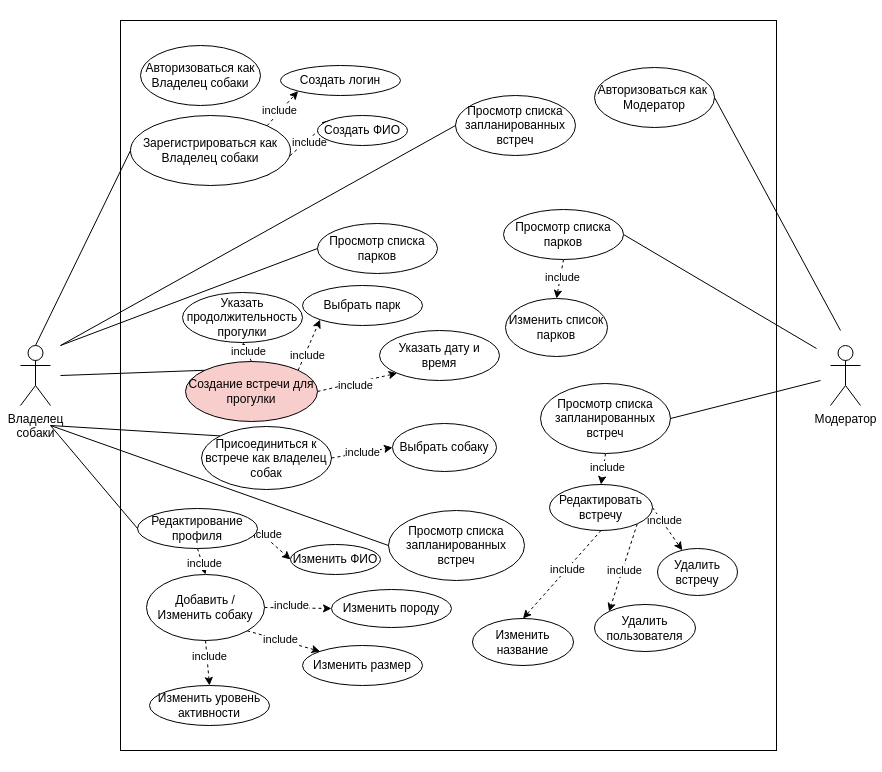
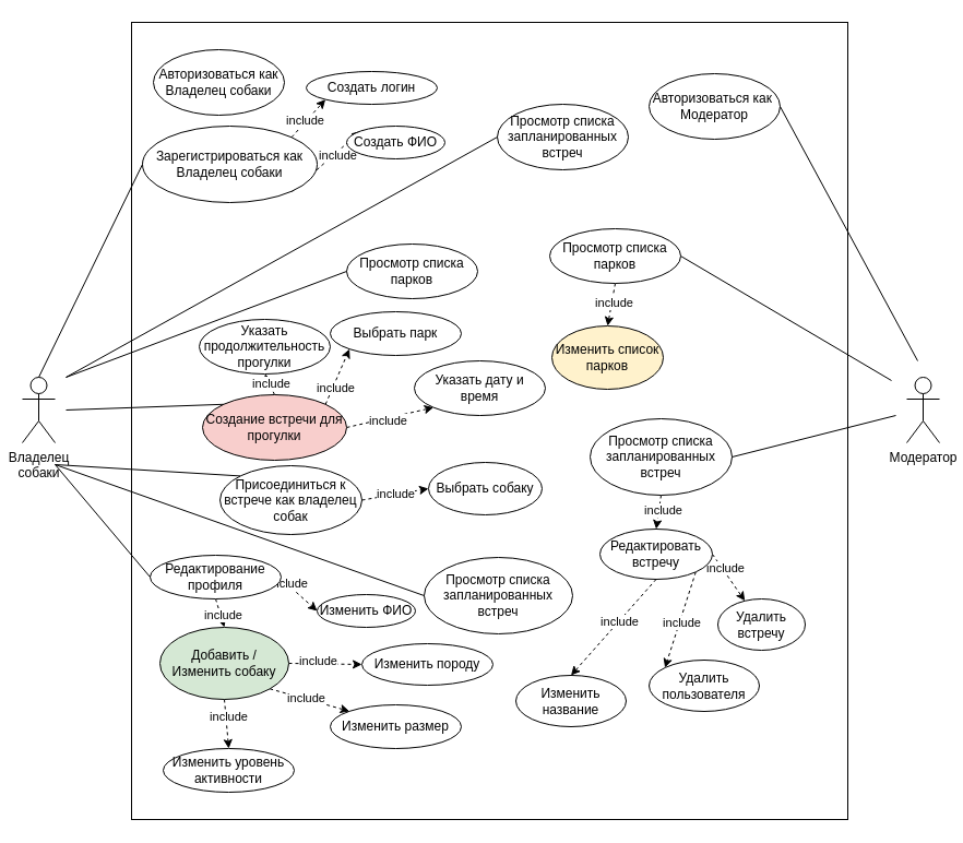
  <mxCell id="0" />
  <mxCell id="1" parent="0" />
  <mxCell id="2" value="" style="rounded=0;whiteSpace=wrap;html=1;" parent="1" vertex="1"><mxGeometry x="120" y="20" width="656" height="730" as="geometry" /></mxCell>
  <mxCell id="3" value="Владелец&lt;br&gt;собаки" style="shape=umlActor;verticalLabelPosition=bottom;verticalAlign=top;html=1;outlineConnect=0;" parent="1" vertex="1"><mxGeometry x="20" y="345" width="30" height="60" as="geometry" /></mxCell>
  <mxCell id="4" value="Авторизоваться как Владелец собаки" style="ellipse;whiteSpace=wrap;html=1;" parent="1" vertex="1"><mxGeometry x="140" y="45" width="120" height="60" as="geometry" /></mxCell>
  <mxCell id="5" style="rounded=0;orthogonalLoop=1;jettySize=auto;html=1;exitX=1;exitY=0;exitDx=0;exitDy=0;entryX=0;entryY=1;entryDx=0;entryDy=0;dashed=1;" parent="1" source="9" target="10" edge="1"><mxGeometry relative="1" as="geometry" /></mxCell>
  <mxCell id="6" value="include" style="edgeLabel;html=1;align=center;verticalAlign=middle;resizable=0;points=[];" parent="5" vertex="1" connectable="0"><mxGeometry x="-0.12" y="2" relative="1" as="geometry"><mxPoint as="offset" /></mxGeometry></mxCell>
  <mxCell id="7" style="rounded=0;orthogonalLoop=1;jettySize=auto;html=1;entryX=0;entryY=0;entryDx=0;entryDy=0;dashed=1;" parent="1" target="39" edge="1"><mxGeometry relative="1" as="geometry"><mxPoint x="267" y="175" as="sourcePoint" /></mxGeometry></mxCell>
  <mxCell id="8" value="include" style="edgeLabel;html=1;align=center;verticalAlign=middle;resizable=0;points=[];" vertex="1" connectable="0" parent="7"><mxGeometry x="0.279" y="-1" relative="1" as="geometry"><mxPoint y="1" as="offset" /></mxGeometry></mxCell>
  <mxCell id="9" value="Зарегистрироваться как Владелец собаки" style="ellipse;whiteSpace=wrap;html=1;" parent="1" vertex="1"><mxGeometry x="130" y="115" width="160" height="70" as="geometry" /></mxCell>
  <mxCell id="10" value="Создать логин" style="ellipse;whiteSpace=wrap;html=1;" parent="1" vertex="1"><mxGeometry x="280" y="65" width="120" height="30" as="geometry" /></mxCell>
  <mxCell id="11" style="rounded=0;orthogonalLoop=1;jettySize=auto;html=1;exitX=0.5;exitY=0;exitDx=0;exitDy=0;entryX=0.5;entryY=1;entryDx=0;entryDy=0;dashed=1;" parent="1" source="17" target="20" edge="1"><mxGeometry relative="1" as="geometry" /></mxCell>
  <mxCell id="12" value="include" style="edgeLabel;html=1;align=center;verticalAlign=middle;resizable=0;points=[];" parent="11" vertex="1" connectable="0"><mxGeometry x="0.017" y="-1" relative="1" as="geometry"><mxPoint as="offset" /></mxGeometry></mxCell>
  <mxCell id="13" style="rounded=0;orthogonalLoop=1;jettySize=auto;html=1;exitX=1;exitY=0.5;exitDx=0;exitDy=0;entryX=0;entryY=1;entryDx=0;entryDy=0;dashed=1;" parent="1" source="17" target="22" edge="1"><mxGeometry relative="1" as="geometry" /></mxCell>
  <mxCell id="14" value="include" style="edgeLabel;html=1;align=center;verticalAlign=middle;resizable=0;points=[];" parent="13" vertex="1" connectable="0"><mxGeometry x="-0.061" y="-2" relative="1" as="geometry"><mxPoint as="offset" /></mxGeometry></mxCell>
  <mxCell id="15" style="rounded=0;orthogonalLoop=1;jettySize=auto;html=1;exitX=1;exitY=0;exitDx=0;exitDy=0;entryX=0;entryY=1;entryDx=0;entryDy=0;dashed=1;" parent="1" source="17" target="21" edge="1"><mxGeometry relative="1" as="geometry" /></mxCell>
  <mxCell id="16" value="include" style="edgeLabel;html=1;align=center;verticalAlign=middle;resizable=0;points=[];" parent="15" vertex="1" connectable="0"><mxGeometry x="-0.369" y="-2" relative="1" as="geometry"><mxPoint as="offset" /></mxGeometry></mxCell>
  <mxCell id="17" value="Создание встречи для прогулки" style="ellipse;whiteSpace=wrap;html=1;fillColor=#f8cecc;" parent="1" vertex="1"><mxGeometry x="185" y="361" width="132" height="60" as="geometry" /></mxCell>
  <mxCell id="18" value="Просмотр списка запланированных встреч" style="ellipse;whiteSpace=wrap;html=1;" parent="1" vertex="1"><mxGeometry x="455" y="95" width="120" height="60" as="geometry" /></mxCell>
  <mxCell id="19" value="Просмотр списка парков" style="ellipse;whiteSpace=wrap;html=1;" parent="1" vertex="1"><mxGeometry x="317" y="223" width="120" height="50" as="geometry" /></mxCell>
  <mxCell id="20" value="Указать продолжительность прогулки" style="ellipse;whiteSpace=wrap;html=1;" parent="1" vertex="1"><mxGeometry x="182" y="292" width="120" height="50" as="geometry" /></mxCell>
  <mxCell id="21" value="Выбрать парк" style="ellipse;whiteSpace=wrap;html=1;" parent="1" vertex="1"><mxGeometry x="302" y="285" width="120" height="40" as="geometry" /></mxCell>
  <mxCell id="22" value="Указать дату и время" style="ellipse;whiteSpace=wrap;html=1;" parent="1" vertex="1"><mxGeometry x="379" y="330" width="120" height="50" as="geometry" /></mxCell>
  <mxCell id="23" value="Просмотр списка запланированных встреч" style="ellipse;whiteSpace=wrap;html=1;" parent="1" vertex="1"><mxGeometry x="388" y="510" width="136" height="70" as="geometry" /></mxCell>
  <mxCell id="24" style="rounded=0;orthogonalLoop=1;jettySize=auto;html=1;exitX=1;exitY=0.5;exitDx=0;exitDy=0;entryX=0;entryY=0.5;entryDx=0;entryDy=0;dashed=1;" edge="1" parent="1" source="26" target="52"><mxGeometry relative="1" as="geometry" /></mxCell>
  <mxCell id="25" value="include" style="edgeLabel;html=1;align=center;verticalAlign=middle;resizable=0;points=[];" vertex="1" connectable="0" parent="24"><mxGeometry x="0.011" y="1" relative="1" as="geometry"><mxPoint as="offset" /></mxGeometry></mxCell>
  <mxCell id="26" value="Присоединиться к встрече как владелец собак" style="ellipse;whiteSpace=wrap;html=1;" parent="1" vertex="1"><mxGeometry x="201" y="426" width="130" height="63" as="geometry" /></mxCell>
  <mxCell id="27" style="rounded=0;orthogonalLoop=1;jettySize=auto;html=1;exitX=1;exitY=0;exitDx=0;exitDy=0;entryX=0;entryY=0.5;entryDx=0;entryDy=0;dashed=1;" parent="1" source="31" target="50" edge="1"><mxGeometry relative="1" as="geometry" /></mxCell>
  <mxCell id="28" value="include" style="edgeLabel;html=1;align=center;verticalAlign=middle;resizable=0;points=[];" parent="27" vertex="1" connectable="0"><mxGeometry x="-0.082" y="1" relative="1" as="geometry"><mxPoint as="offset" /></mxGeometry></mxCell>
  <mxCell id="29" style="rounded=0;orthogonalLoop=1;jettySize=auto;html=1;exitX=0.5;exitY=1;exitDx=0;exitDy=0;entryX=0.5;entryY=0;entryDx=0;entryDy=0;dashed=1;" edge="1" parent="1" source="31" target="59"><mxGeometry relative="1" as="geometry" /></mxCell>
  <mxCell id="30" value="include" style="edgeLabel;html=1;align=center;verticalAlign=middle;resizable=0;points=[];" vertex="1" connectable="0" parent="29"><mxGeometry x="0.136" y="1" relative="1" as="geometry"><mxPoint x="1" as="offset" /></mxGeometry></mxCell>
  <mxCell id="31" value="Редактирование профиля" style="ellipse;whiteSpace=wrap;html=1;" parent="1" vertex="1"><mxGeometry x="137" y="508" width="120" height="40" as="geometry" /></mxCell>
  <mxCell id="32" value="" style="endArrow=none;html=1;rounded=0;exitX=0.5;exitY=0;exitDx=0;exitDy=0;exitPerimeter=0;entryX=0;entryY=0.5;entryDx=0;entryDy=0;" parent="1" source="3" target="9" edge="1"><mxGeometry width="50" height="50" relative="1" as="geometry"><mxPoint x="45" y="335" as="sourcePoint" /><mxPoint x="150" y="85" as="targetPoint" /></mxGeometry></mxCell>
  <mxCell id="33" value="" style="endArrow=none;html=1;rounded=0;entryX=0;entryY=0.5;entryDx=0;entryDy=0;" parent="1" target="18" edge="1"><mxGeometry width="50" height="50" relative="1" as="geometry"><mxPoint x="60" y="345" as="sourcePoint" /><mxPoint x="170" y="105" as="targetPoint" /></mxGeometry></mxCell>
  <mxCell id="34" value="" style="endArrow=none;html=1;rounded=0;entryX=0;entryY=0.5;entryDx=0;entryDy=0;" parent="1" target="19" edge="1"><mxGeometry width="50" height="50" relative="1" as="geometry"><mxPoint x="60" y="345" as="sourcePoint" /><mxPoint x="180" y="115" as="targetPoint" /></mxGeometry></mxCell>
  <mxCell id="35" value="" style="endArrow=none;html=1;rounded=0;entryX=0;entryY=0.5;entryDx=0;entryDy=0;" parent="1" target="23" edge="1"><mxGeometry width="50" height="50" relative="1" as="geometry"><mxPoint y="425" as="sourcePoint" x="50" /><mxPoint x="190" y="125" as="targetPoint" /></mxGeometry></mxCell>
  <mxCell id="36" value="" style="endArrow=none;html=1;rounded=0;entryX=0;entryY=0.5;entryDx=0;entryDy=0;" parent="1" target="31" edge="1"><mxGeometry width="50" height="50" relative="1" as="geometry"><mxPoint y="425" as="sourcePoint" x="50" /><mxPoint x="200" y="135" as="targetPoint" /></mxGeometry></mxCell>
  <mxCell id="37" value="" style="endArrow=none;html=1;rounded=0;entryX=0;entryY=0;entryDx=0;entryDy=0;" parent="1" target="17" edge="1"><mxGeometry width="50" height="50" relative="1" as="geometry"><mxPoint x="60" y="375" as="sourcePoint" /><mxPoint x="210" y="145" as="targetPoint" /></mxGeometry></mxCell>
  <mxCell id="38" value="" style="endArrow=none;html=1;rounded=0;entryX=0;entryY=0;entryDx=0;entryDy=0;" parent="1" target="26" edge="1"><mxGeometry width="50" height="50" relative="1" as="geometry"><mxPoint y="425" as="sourcePoint" x="50" /><mxPoint x="220" y="155" as="targetPoint" /></mxGeometry></mxCell>
  <mxCell id="39" value="Создать ФИО" style="ellipse;whiteSpace=wrap;html=1;" parent="1" vertex="1"><mxGeometry x="317" y="115" width="90" height="30" as="geometry" /></mxCell>
  <mxCell id="40" value="Изменить породу" style="ellipse;whiteSpace=wrap;html=1;" parent="1" vertex="1"><mxGeometry x="331" y="589" width="120" height="38" as="geometry" /></mxCell>
  <mxCell id="41" value="Изменить размер" style="ellipse;whiteSpace=wrap;html=1;" parent="1" vertex="1"><mxGeometry x="302" y="645" width="120" height="40" as="geometry" /></mxCell>
  <mxCell id="42" value="Изменить уровень активности" style="ellipse;whiteSpace=wrap;html=1;" parent="1" vertex="1"><mxGeometry x="149" y="685" width="120" height="40" as="geometry" /></mxCell>
  <mxCell id="43" value="Модератор" style="shape=umlActor;verticalLabelPosition=bottom;verticalAlign=top;html=1;outlineConnect=0;" parent="1" vertex="1"><mxGeometry x="830" y="345" width="30" height="60" as="geometry" /></mxCell>
  <mxCell id="44" value="Авторизоваться как&amp;nbsp;&lt;br&gt;Модератор" style="ellipse;whiteSpace=wrap;html=1;" parent="1" vertex="1"><mxGeometry x="594" y="67" width="120" height="60" as="geometry" /></mxCell>
  <mxCell id="45" value="" style="endArrow=none;html=1;rounded=0;exitX=1;exitY=0.5;exitDx=0;exitDy=0;" parent="1" source="44" edge="1"><mxGeometry width="50" height="50" relative="1" as="geometry"><mxPoint x="730" y="440" as="sourcePoint" /><mxPoint x="840" y="330" as="targetPoint" /></mxGeometry></mxCell>
  <mxCell id="46" value="" style="endArrow=none;html=1;rounded=0;exitX=1;exitY=0.5;exitDx=0;exitDy=0;" parent="1" source="62" edge="1"><mxGeometry width="50" height="50" relative="1" as="geometry"><mxPoint x="496" y="254" as="sourcePoint" /><mxPoint x="816" y="348" as="targetPoint" /></mxGeometry></mxCell>
  <mxCell id="47" style="rounded=0;orthogonalLoop=1;jettySize=auto;html=1;exitX=0.5;exitY=1;exitDx=0;exitDy=0;entryX=0.5;entryY=0;entryDx=0;entryDy=0;dashed=1;" edge="1" parent="1" source="49" target="70"><mxGeometry relative="1" as="geometry" /></mxCell>
  <mxCell id="48" value="include" style="edgeLabel;html=1;align=center;verticalAlign=middle;resizable=0;points=[];" vertex="1" connectable="0" parent="47"><mxGeometry x="-0.188" y="3" relative="1" as="geometry"><mxPoint as="offset" /></mxGeometry></mxCell>
  <mxCell id="49" value="Просмотр списка запланированных встреч" style="ellipse;whiteSpace=wrap;html=1;" parent="1" vertex="1"><mxGeometry x="540" y="383" width="130" height="70" as="geometry" /></mxCell>
  <mxCell id="50" value="Изменить ФИО" style="ellipse;whiteSpace=wrap;html=1;" parent="1" vertex="1"><mxGeometry x="290" y="544" width="90" height="30" as="geometry" /></mxCell>
  <mxCell id="51" value="" style="endArrow=none;html=1;rounded=0;exitX=1;exitY=0.5;exitDx=0;exitDy=0;" parent="1" source="49" edge="1"><mxGeometry width="50" height="50" relative="1" as="geometry"><mxPoint x="558" y="315" as="sourcePoint" /><mxPoint x="820" y="380" as="targetPoint" /></mxGeometry></mxCell>
  <mxCell id="52" value="Выбрать собаку" style="ellipse;whiteSpace=wrap;html=1;" vertex="1" parent="1"><mxGeometry x="392" y="423" width="104" height="48" as="geometry" /></mxCell>
  <mxCell id="53" style="rounded=0;orthogonalLoop=1;jettySize=auto;html=1;exitX=1;exitY=0.5;exitDx=0;exitDy=0;entryX=0;entryY=0.5;entryDx=0;entryDy=0;dashed=1;" edge="1" parent="1" source="59" target="40"><mxGeometry relative="1" as="geometry" /></mxCell>
  <mxCell id="54" value="include" style="edgeLabel;html=1;align=center;verticalAlign=middle;resizable=0;points=[];" vertex="1" connectable="0" parent="53"><mxGeometry x="-0.236" y="3" relative="1" as="geometry"><mxPoint as="offset" /></mxGeometry></mxCell>
  <mxCell id="55" style="rounded=0;orthogonalLoop=1;jettySize=auto;html=1;exitX=1;exitY=1;exitDx=0;exitDy=0;entryX=0;entryY=0;entryDx=0;entryDy=0;dashed=1;" edge="1" parent="1" source="59" target="41"><mxGeometry relative="1" as="geometry" /></mxCell>
  <mxCell id="56" value="include" style="edgeLabel;html=1;align=center;verticalAlign=middle;resizable=0;points=[];" vertex="1" connectable="0" parent="55"><mxGeometry x="-0.103" y="1" relative="1" as="geometry"><mxPoint as="offset" /></mxGeometry></mxCell>
  <mxCell id="57" style="rounded=0;orthogonalLoop=1;jettySize=auto;html=1;exitX=0.5;exitY=1;exitDx=0;exitDy=0;entryX=0.5;entryY=0;entryDx=0;entryDy=0;dashed=1;" edge="1" parent="1" source="59" target="42"><mxGeometry relative="1" as="geometry" /></mxCell>
  <mxCell id="58" value="include" style="edgeLabel;html=1;align=center;verticalAlign=middle;resizable=0;points=[];" vertex="1" connectable="0" parent="57"><mxGeometry x="-0.296" y="2" relative="1" as="geometry"><mxPoint as="offset" /></mxGeometry></mxCell>
- <mxCell id="59" value="Добавить /&lt;br&gt;Изменить собаку" style="ellipse;whiteSpace=wrap;html=1;" vertex="1" parent="1"><mxGeometry x="146" y="574" width="118" height="66" as="geometry" /></mxCell>
+ <mxCell id="59" value="Добавить /&lt;br&gt;Изменить собаку" style="ellipse;whiteSpace=wrap;html=1;fillColor=#d5e8d4;" vertex="1" parent="1"><mxGeometry x="146" y="574" width="118" height="66" as="geometry" /></mxCell>
  <mxCell id="60" style="rounded=0;orthogonalLoop=1;jettySize=auto;html=1;exitX=0.5;exitY=1;exitDx=0;exitDy=0;entryX=0.5;entryY=0;entryDx=0;entryDy=0;dashed=1;" edge="1" parent="1" source="62" target="63"><mxGeometry relative="1" as="geometry" /></mxCell>
  <mxCell id="61" value="include" style="edgeLabel;html=1;align=center;verticalAlign=middle;resizable=0;points=[];" vertex="1" connectable="0" parent="60"><mxGeometry x="-0.149" y="2" relative="1" as="geometry"><mxPoint as="offset" /></mxGeometry></mxCell>
  <mxCell id="62" value="Просмотр списка парков" style="ellipse;whiteSpace=wrap;html=1;" vertex="1" parent="1"><mxGeometry x="503" y="209" width="120" height="50" as="geometry" /></mxCell>
- <mxCell id="63" value="Изменить список парков" style="ellipse;whiteSpace=wrap;html=1;" vertex="1" parent="1"><mxGeometry x="505" y="298" width="102" height="58" as="geometry" /></mxCell>
+ <mxCell id="63" value="Изменить список парков" style="ellipse;whiteSpace=wrap;html=1;fillColor=#fff2cc;" vertex="1" parent="1"><mxGeometry x="505" y="298" width="102" height="58" as="geometry" /></mxCell>
  <mxCell id="64" style="rounded=0;orthogonalLoop=1;jettySize=auto;html=1;exitX=0.5;exitY=1;exitDx=0;exitDy=0;entryX=0.5;entryY=0;entryDx=0;entryDy=0;dashed=1;" edge="1" parent="1" source="70" target="71"><mxGeometry relative="1" as="geometry" /></mxCell>
  <mxCell id="65" value="include" style="edgeLabel;html=1;align=center;verticalAlign=middle;resizable=0;points=[];" vertex="1" connectable="0" parent="64"><mxGeometry x="-0.121" relative="1" as="geometry"><mxPoint as="offset" /></mxGeometry></mxCell>
  <mxCell id="66" style="rounded=0;orthogonalLoop=1;jettySize=auto;html=1;exitX=1;exitY=0.5;exitDx=0;exitDy=0;dashed=1;" edge="1" parent="1" source="70" target="73"><mxGeometry relative="1" as="geometry" /></mxCell>
  <mxCell id="67" value="include" style="edgeLabel;html=1;align=center;verticalAlign=middle;resizable=0;points=[];" vertex="1" connectable="0" parent="66"><mxGeometry x="-0.353" y="2" relative="1" as="geometry"><mxPoint as="offset" /></mxGeometry></mxCell>
  <mxCell id="68" style="rounded=0;orthogonalLoop=1;jettySize=auto;html=1;exitX=1;exitY=1;exitDx=0;exitDy=0;entryX=0;entryY=0;entryDx=0;entryDy=0;dashed=1;" edge="1" parent="1" source="70" target="72"><mxGeometry relative="1" as="geometry" /></mxCell>
  <mxCell id="69" value="include" style="edgeLabel;html=1;align=center;verticalAlign=middle;resizable=0;points=[];" vertex="1" connectable="0" parent="68"><mxGeometry x="0.047" y="2" relative="1" as="geometry"><mxPoint as="offset" /></mxGeometry></mxCell>
  <mxCell id="70" value="Редактировать встречу" style="ellipse;whiteSpace=wrap;html=1;" vertex="1" parent="1"><mxGeometry x="549" y="484" width="103" height="46" as="geometry" /></mxCell>
  <mxCell id="71" value="Изменить название" style="ellipse;whiteSpace=wrap;html=1;" vertex="1" parent="1"><mxGeometry x="472" y="618" width="101" height="47" as="geometry" /></mxCell>
  <mxCell id="72" value="Удалить пользователя" style="ellipse;whiteSpace=wrap;html=1;" vertex="1" parent="1"><mxGeometry x="594" y="604" width="101" height="47" as="geometry" /></mxCell>
  <mxCell id="73" value="Удалить встречу" style="ellipse;whiteSpace=wrap;html=1;" vertex="1" parent="1"><mxGeometry x="657" y="548" width="80" height="47" as="geometry" /></mxCell>
